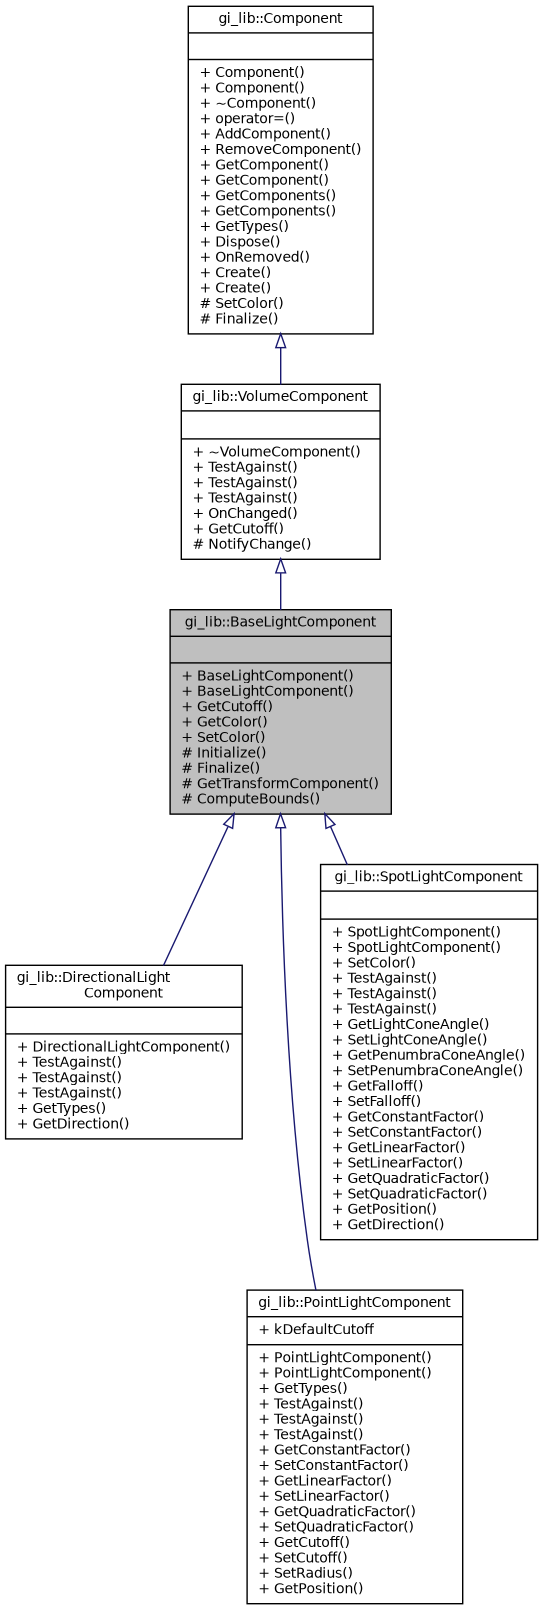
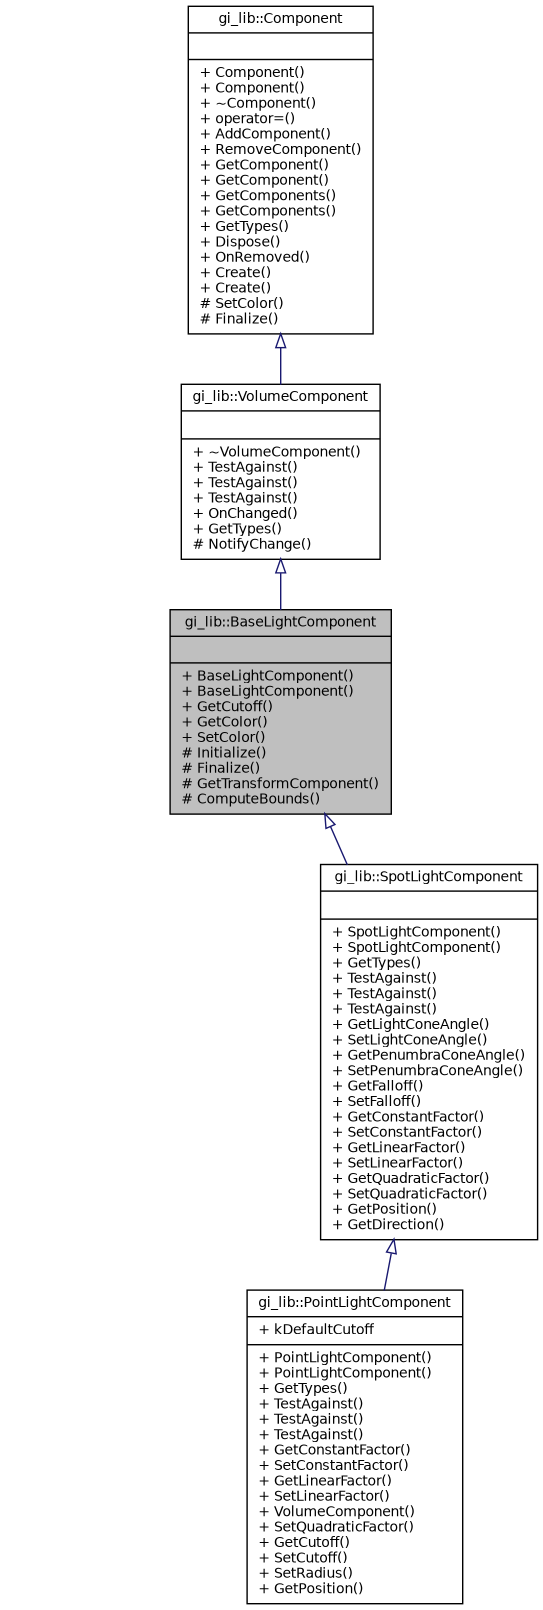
  digraph {
    fontname="DejaVu Sans"
    node [color=black fillcolor=white fontname="DejaVu Sans" fontsize=10 shape=record style=filled]
    edge [arrowtail=onormal color=midnightblue dir=back fontname="DejaVu Sans" fontsize=10 labelfontname=Helvetica labelfontsize=10 style=solid]
    n1 [fillcolor=grey75 fontcolor=black height=0.2 label="{gi_lib::BaseLightComponent\n||+ BaseLightComponent()\l+ BaseLightComponent()\l+ GetCutoff()\l+ GetColor()\l+ SetColor()\l# Initialize()\l# Finalize()\l# GetTransformComponent()\l# ComputeBounds()\l}" width=0.4]
-   n2 [height=0.2 label="{gi_lib::DirectionalLight\lComponent\n||+ DirectionalLightComponent()\l+ TestAgainst()\l+ TestAgainst()\l+ TestAgainst()\l+ GetTypes()\l+ GetDirection()\l}" width=0.4]
-   n3 [height=0.2 label="{gi_lib::PointLightComponent\n|+ kDefaultCutoff\l|+ PointLightComponent()\l+ PointLightComponent()\l+ GetTypes()\l+ TestAgainst()\l+ TestAgainst()\l+ TestAgainst()\l+ GetConstantFactor()\l+ SetConstantFactor()\l+ GetLinearFactor()\l+ SetLinearFactor()\l+ GetQuadraticFactor()\l+ SetQuadraticFactor()\l+ GetCutoff()\l+ SetCutoff()\l+ SetRadius()\l+ GetPosition()\l}" width=0.4]
-   n4 [height=0.2 label="{gi_lib::SpotLightComponent\n||+ SpotLightComponent()\l+ SpotLightComponent()\l+ SetColor()\l+ TestAgainst()\l+ TestAgainst()\l+ TestAgainst()\l+ GetLightConeAngle()\l+ SetLightConeAngle()\l+ GetPenumbraConeAngle()\l+ SetPenumbraConeAngle()\l+ GetFalloff()\l+ SetFalloff()\l+ GetConstantFactor()\l+ SetConstantFactor()\l+ GetLinearFactor()\l+ SetLinearFactor()\l+ GetQuadraticFactor()\l+ SetQuadraticFactor()\l+ GetPosition()\l+ GetDirection()\l}" width=0.4]
-   n5 [height=0.2 label="{gi_lib::VolumeComponent\n||+ ~VolumeComponent()\l+ TestAgainst()\l+ TestAgainst()\l+ TestAgainst()\l+ OnChanged()\l+ GetCutoff()\l# NotifyChange()\l}" width=0.4]
+   n3 [height=0.2 label="{gi_lib::PointLightComponent\n|+ kDefaultCutoff\l|+ PointLightComponent()\l+ PointLightComponent()\l+ GetTypes()\l+ TestAgainst()\l+ TestAgainst()\l+ TestAgainst()\l+ GetConstantFactor()\l+ SetConstantFactor()\l+ GetLinearFactor()\l+ SetLinearFactor()\l+ VolumeComponent()\l+ SetQuadraticFactor()\l+ GetCutoff()\l+ SetCutoff()\l+ SetRadius()\l+ GetPosition()\l}" width=0.4]
+   n4 [height=0.2 label="{gi_lib::SpotLightComponent\n||+ SpotLightComponent()\l+ SpotLightComponent()\l+ GetTypes()\l+ TestAgainst()\l+ TestAgainst()\l+ TestAgainst()\l+ GetLightConeAngle()\l+ SetLightConeAngle()\l+ GetPenumbraConeAngle()\l+ SetPenumbraConeAngle()\l+ GetFalloff()\l+ SetFalloff()\l+ GetConstantFactor()\l+ SetConstantFactor()\l+ GetLinearFactor()\l+ SetLinearFactor()\l+ GetQuadraticFactor()\l+ SetQuadraticFactor()\l+ GetPosition()\l+ GetDirection()\l}" width=0.4]
+   n5 [height=0.2 label="{gi_lib::VolumeComponent\n||+ ~VolumeComponent()\l+ TestAgainst()\l+ TestAgainst()\l+ TestAgainst()\l+ OnChanged()\l+ GetTypes()\l# NotifyChange()\l}" width=0.4]
    n6 [height=0.2 label="{gi_lib::Component\n||+ Component()\l+ Component()\l+ ~Component()\l+ operator=()\l+ AddComponent()\l+ RemoveComponent()\l+ GetComponent()\l+ GetComponent()\l+ GetComponents()\l+ GetComponents()\l+ GetTypes()\l+ Dispose()\l+ OnRemoved()\l+ Create()\l+ Create()\l# SetColor()\l# Finalize()\l}" width=0.4]
-   n1 -> n2
-   n1 -> n3
+   n4 -> n3
    n1 -> n4
    n5 -> n1
    n6 -> n5
  }
